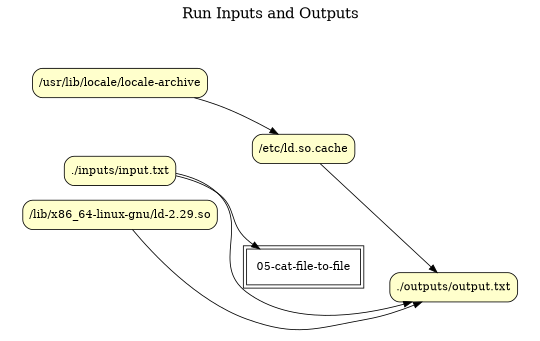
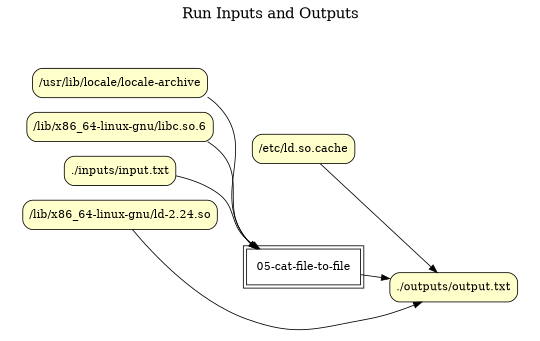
  digraph {
    fontname="DejaVu Serif"
    fontsize=18
    label="Run Inputs and Outputs"
    labelloc=t
    rankdir=LR
    node [fillcolor="#FFFFCC" fontname="DejaVu Serif" peripheries=1 shape=box style="rounded,filled"]
    edge [fontname="DejaVu Serif"]
-   n1 [label="/lib/x86_64-linux-gnu/ld-2.29.so"]
+   n1 [label="/lib/x86_64-linux-gnu/ld-2.24.so"]
    n2 [label="/etc/ld.so.cache"]
+   n3 [label="/lib/x86_64-linux-gnu/libc.so.6"]
    n4 [label="/usr/lib/locale/locale-archive"]
    n5 [label="./inputs/input.txt"]
    n6 [label="./outputs/output.txt"]
    "05-cat-file-to-file" [fillcolor="#FFFFFF" peripheries=2 style=filled]
    subgraph cluster_1 {
      color=white
      label=""
      penwidth=0
      subgraph cluster_2 {
        color=white
        label=""
        penwidth=0
        n1
        n2
+       n3
        n4
        n5
      }
    }
    subgraph cluster_3 {
      color=white
      label=""
      penwidth=0
      subgraph cluster_4 {
        color=white
        label=""
        penwidth=0
        n6
      }
    }
    n1 -> n6
    n2 -> n6
-   n4 -> n2
+   n3 -> "05-cat-file-to-file"
+   n4 -> "05-cat-file-to-file"
    n5 -> "05-cat-file-to-file"
-   n5 -> n6
+   "05-cat-file-to-file" -> n6
  }
